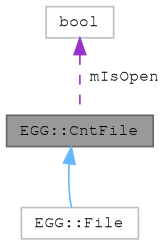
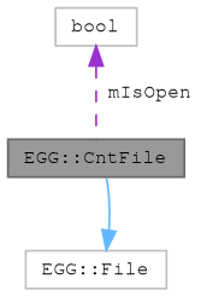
  digraph {
    node [color=grey75 fillcolor=white fontname=FreeMono fontsize=10 shape=box style=filled]
    edge [dir=back fontname=FreeMono fontsize=10 labelfontname=FreeMono labelfontsize=10]
    n1 [color=gray40 fillcolor=grey60 fontcolor=black height=0.2 label="EGG::CntFile" width=0.4]
    n2 [height=0.2 label="EGG::File" width=0.4]
    n3 [height=0.2 label=bool width=0.4]
-   n1 -> n2 [color=steelblue1 style=solid]
+   n2 -> n1 [color=steelblue1 style=solid]
    n3 -> n1 [color=darkorchid3 label=" mIsOpen" style=dashed]
  }
